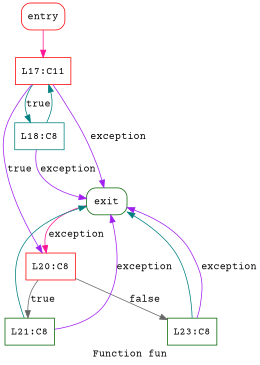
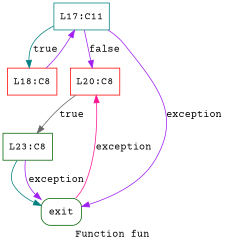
  digraph {
    fontname="Courier Prime"
    label="Function fun"
    node [color=darkgreen fontname="Courier Prime" shape=box]
    edge [color=purple fontname="Courier Prime"]
-   n1 [color=red label=entry style=rounded]
-   n2 [color=red label="L17:C11"]
-   n3 [color=teal label="L18:C8"]
+   n2 [color=teal label="L17:C11"]
+   n3 [color=red label="L18:C8"]
    n4 [color=red label="L20:C8"]
    n5 [label=exit style=rounded]
-   n6 [label="L21:C8"]
    n7 [label="L23:C8"]
-   n1 -> n2 [color=deeppink]
    n2 -> n3 [color=teal label=true]
-   n2 -> n4 [label=true]
+   n2 -> n4 [label=false]
    n2 -> n5 [label=exception]
-   n3 -> n2 [color=teal]
-   n3 -> n5 [label=exception]
-   n4 -> n6 [color=gray40 label=true]
-   n4 -> n7 [color=gray40 label=false]
+   n3 -> n2
+   n4 -> n7 [color=gray40 label=true]
    n5 -> n4 [color=deeppink label=exception]
-   n6 -> n5 [color=teal]
-   n6 -> n5 [label=exception]
    n7 -> n5 [color=teal]
    n7 -> n5 [label=exception]
  }
